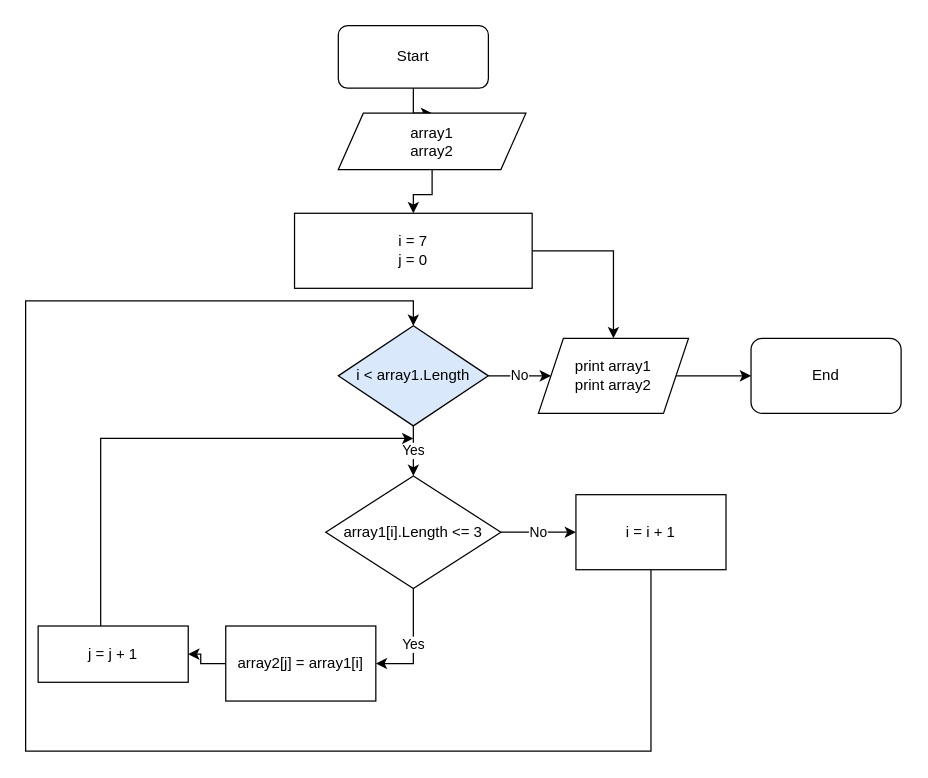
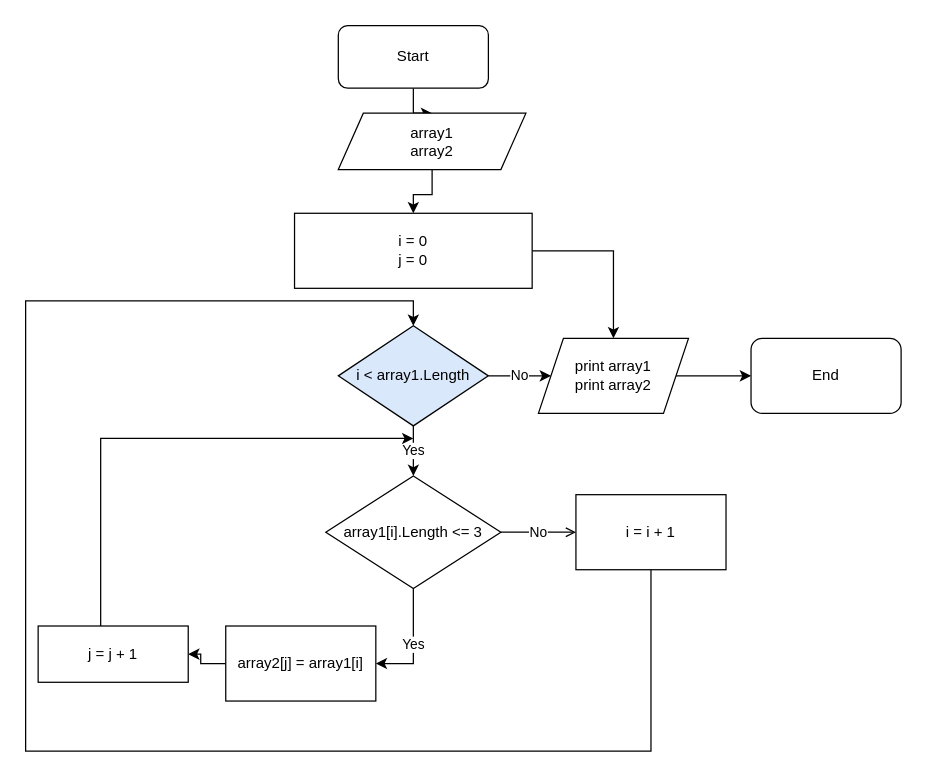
  <mxCell id="0" />
  <mxCell id="1" parent="0" />
  <mxCell id="2" style="edgeStyle=orthogonalEdgeStyle;rounded=0;orthogonalLoop=1;jettySize=auto;html=1;entryX=0.5;entryY=0;entryDx=0;entryDy=0;" edge="1" parent="1" source="3" target="5"><mxGeometry relative="1" as="geometry" /></mxCell>
  <mxCell id="3" value="Start" style="rounded=1;whiteSpace=wrap;html=1;" vertex="1" parent="1"><mxGeometry x="270" y="20" width="120" height="50" as="geometry" /></mxCell>
  <mxCell id="4" value="" style="edgeStyle=orthogonalEdgeStyle;rounded=0;orthogonalLoop=1;jettySize=auto;html=1;" edge="1" parent="1" source="5" target="10"><mxGeometry relative="1" as="geometry" /></mxCell>
  <mxCell id="5" value="array1&lt;br&gt;array2" style="shape=parallelogram;perimeter=parallelogramPerimeter;whiteSpace=wrap;html=1;fixedSize=1;" vertex="1" parent="1"><mxGeometry x="270" y="90" width="150" height="45" as="geometry" /></mxCell>
  <mxCell id="6" value="Yes" style="edgeStyle=orthogonalEdgeStyle;rounded=0;orthogonalLoop=1;jettySize=auto;html=1;" edge="1" parent="1" source="8" target="13"><mxGeometry relative="1" as="geometry" /></mxCell>
  <mxCell id="7" value="No" style="edgeStyle=orthogonalEdgeStyle;rounded=0;orthogonalLoop=1;jettySize=auto;html=1;entryX=0;entryY=0.5;entryDx=0;entryDy=0;" edge="1" parent="1" source="8" target="21"><mxGeometry relative="1" as="geometry" /></mxCell>
  <mxCell id="8" value="i &amp;lt; array1.Length" style="rhombus;whiteSpace=wrap;html=1;fillColor=#dae8fc;" vertex="1" parent="1"><mxGeometry x="270" y="260" width="120" height="80" as="geometry" /></mxCell>
  <mxCell id="9" style="edgeStyle=orthogonalEdgeStyle;rounded=0;orthogonalLoop=1;jettySize=auto;html=1;" edge="1" parent="1" source="10" target="21"><mxGeometry relative="1" as="geometry" /></mxCell>
- <mxCell id="10" value="i = 7&lt;br&gt;j = 0" style="rounded=0;whiteSpace=wrap;html=1;" vertex="1" parent="1"><mxGeometry x="235" y="170" width="190" height="60" as="geometry" /></mxCell>
+ <mxCell id="10" value="i = 0&lt;br&gt;j = 0" style="rounded=0;whiteSpace=wrap;html=1;" vertex="1" parent="1"><mxGeometry x="235" y="170" width="190" height="60" as="geometry" /></mxCell>
  <mxCell id="11" value="Yes" style="edgeStyle=orthogonalEdgeStyle;rounded=0;orthogonalLoop=1;jettySize=auto;html=1;entryX=1;entryY=0.5;entryDx=0;entryDy=0;" edge="1" parent="1" source="13" target="15"><mxGeometry relative="1" as="geometry" /></mxCell>
- <mxCell id="12" value="No" style="edgeStyle=orthogonalEdgeStyle;rounded=0;orthogonalLoop=1;jettySize=auto;html=1;" edge="1" parent="1" source="13" target="19"><mxGeometry relative="1" as="geometry"><mxPoint x="470" y="425" as="targetPoint" /></mxGeometry></mxCell>
+ <mxCell id="12" value="No" style="edgeStyle=orthogonalEdgeStyle;rounded=0;orthogonalLoop=1;jettySize=auto;html=1;endArrow=open;" edge="1" parent="1" source="13" target="19"><mxGeometry relative="1" as="geometry"><mxPoint x="470" y="425" as="targetPoint" /></mxGeometry></mxCell>
  <mxCell id="13" value="array1[i].Length &amp;lt;= 3" style="rhombus;whiteSpace=wrap;html=1;" vertex="1" parent="1"><mxGeometry x="260" y="380" width="140" height="90" as="geometry" /></mxCell>
  <mxCell id="14" style="edgeStyle=orthogonalEdgeStyle;rounded=0;orthogonalLoop=1;jettySize=auto;html=1;entryX=1;entryY=0.5;entryDx=0;entryDy=0;" edge="1" parent="1" source="15" target="17"><mxGeometry relative="1" as="geometry" /></mxCell>
  <mxCell id="15" value="array2[j] = array1[i]" style="rounded=0;whiteSpace=wrap;html=1;" vertex="1" parent="1"><mxGeometry x="180" y="500" width="120" height="60" as="geometry" /></mxCell>
  <mxCell id="16" style="edgeStyle=orthogonalEdgeStyle;rounded=0;orthogonalLoop=1;jettySize=auto;html=1;" edge="1" parent="1" source="17"><mxGeometry relative="1" as="geometry"><mxPoint x="330" y="350" as="targetPoint" /><Array as="points"><mxPoint x="80" y="350" /></Array></mxGeometry></mxCell>
  <mxCell id="17" value="j = j + 1" style="rounded=0;whiteSpace=wrap;html=1;" vertex="1" parent="1"><mxGeometry x="30" y="500" width="120" height="45" as="geometry" /></mxCell>
  <mxCell id="18" style="edgeStyle=orthogonalEdgeStyle;rounded=0;orthogonalLoop=1;jettySize=auto;html=1;entryX=0.5;entryY=0;entryDx=0;entryDy=0;" edge="1" parent="1" source="19" target="8"><mxGeometry relative="1" as="geometry"><Array as="points"><mxPoint x="520" y="600" /><mxPoint x="20" y="600" /><mxPoint x="20" y="240" /><mxPoint x="330" y="240" /></Array></mxGeometry></mxCell>
  <mxCell id="19" value="i = i + 1" style="rounded=0;whiteSpace=wrap;html=1;" vertex="1" parent="1"><mxGeometry x="460" y="395" width="120" height="60" as="geometry" /></mxCell>
  <mxCell id="20" style="edgeStyle=orthogonalEdgeStyle;rounded=0;orthogonalLoop=1;jettySize=auto;html=1;entryX=0;entryY=0.5;entryDx=0;entryDy=0;" edge="1" parent="1" source="21" target="22"><mxGeometry relative="1" as="geometry" /></mxCell>
  <mxCell id="21" value="print array1&lt;br&gt;print array2" style="shape=parallelogram;perimeter=parallelogramPerimeter;whiteSpace=wrap;html=1;fixedSize=1;" vertex="1" parent="1"><mxGeometry x="430" y="270" width="120" height="60" as="geometry" /></mxCell>
  <mxCell id="22" value="End" style="rounded=1;whiteSpace=wrap;html=1;" vertex="1" parent="1"><mxGeometry x="600" y="270" width="120" height="60" as="geometry" /></mxCell>
